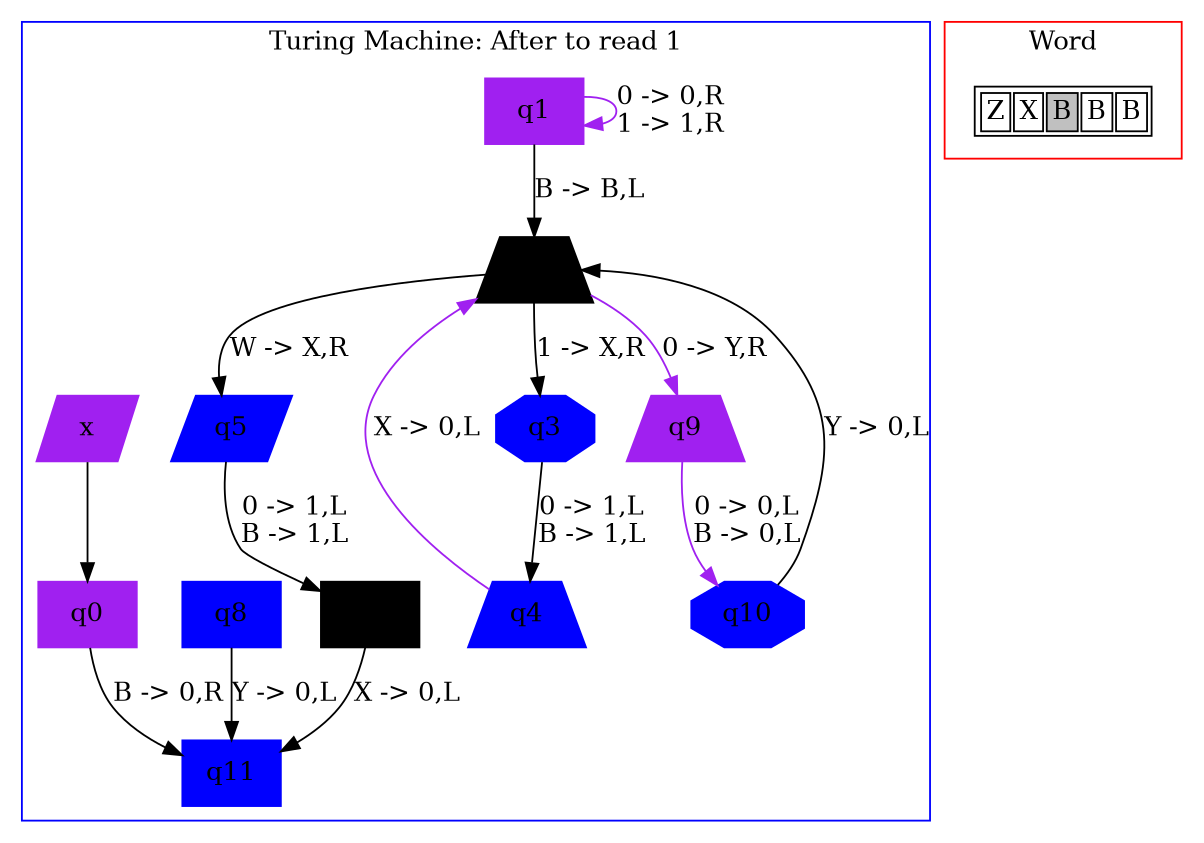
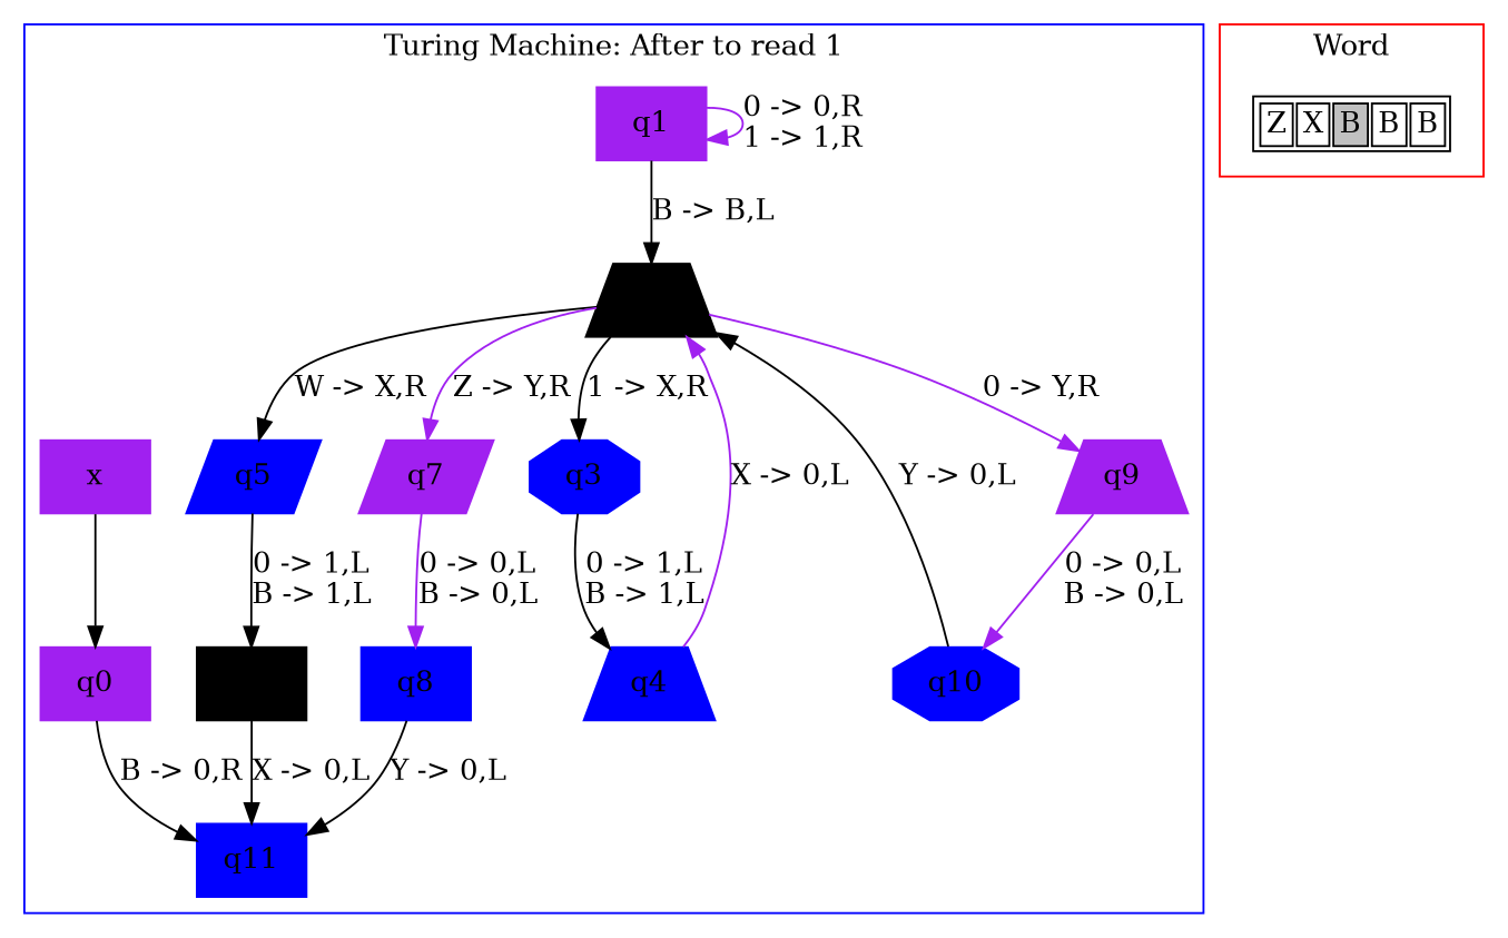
  digraph {
    node [color=blue shape=box style=filled]
    edge [color=black]
    q0 [color=purple]
    q1 [color=purple]
    q11
    q2 [color=black shape=trapezium]
    q3 [shape=octagon]
    q5 [shape=parallelogram]
+   q7 [color=purple shape=parallelogram]
    q9 [color=purple shape=trapezium]
    q4 [shape=trapezium]
    q6 [color=black]
    q8
    q10 [shape=octagon]
-   x [color=purple shape=parallelogram]
+   x [color=purple]
    n14 [label=<<TABLE> <TR> <TD><FONT>Z</FONT></TD> <TD><FONT>X</FONT></TD> <TD BGCOLOR="gray"><FONT>B</FONT></TD> <TD><FONT>B</FONT></TD> <TD><FONT>B</FONT></TD> </TR> </TABLE>> shape=plaintext color="" style=""]
    subgraph cluster_1 {
      color=blue
      label="Turing Machine: After to read 1"
      q0
      q1
      q11
      q2
      q3
      q5
+     q7
      q9
      q4
      q6
      q8
      q10
      x
    }
    subgraph cluster_2 {
      color=red
      label=Word
      n14
    }
    q0 -> q11 [label="B -> 0,R"]
    q1 -> q1 [color=purple label="0 -> 0,R\n1 -> 1,R"]
    q1 -> q2 [label="B -> B,L"]
    q2 -> q3 [label="1 -> X,R"]
    q2 -> q5 [label="W -> X,R"]
+   q2 -> q7 [color=purple label="Z -> Y,R"]
    q2 -> q9 [color=purple label="0 -> Y,R"]
    q3 -> q4 [label="0 -> 1,L\nB -> 1,L"]
    q5 -> q6 [label="0 -> 1,L\nB -> 1,L"]
+   q7 -> q8 [color=purple label="0 -> 0,L\nB -> 0,L"]
    q9 -> q10 [color=purple label="0 -> 0,L\nB -> 0,L"]
    q4 -> q2 [color=purple label="X -> 0,L"]
    q6 -> q11 [label="X -> 0,L"]
    q8 -> q11 [label="Y -> 0,L"]
    q10 -> q2 [label="Y -> 0,L"]
    x -> q0
  }
